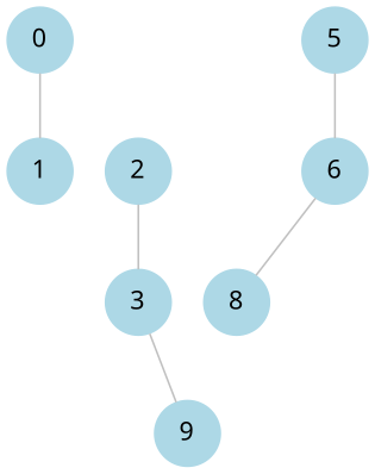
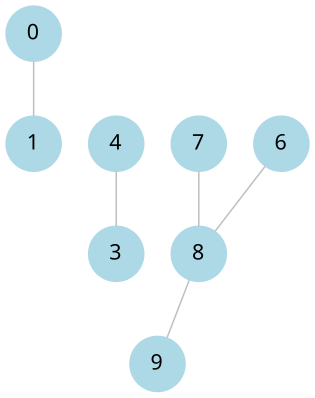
  graph {
    fontname="Noto Sans"
    node [color=lightblue fontname="Noto Sans" shape=circle style=filled]
    edge [color=silver fontname="Noto Sans"]
    0
    1
-   2
+   2 [label=4]
    3
+   7
    8
-   5
    6
    9
    0 -- 1
    2 -- 3
-   3 -- 9
-   5 -- 6
+   7 -- 8
+   8 -- 9
    6 -- 8
  }
